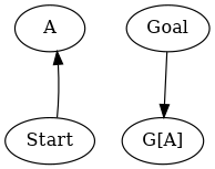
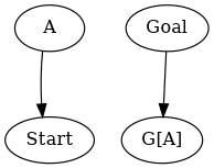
  digraph {
    rankdir=TB
    n1 [label=A]
    Start
    n3 [label="G[A]"]
    Goal
    n1 -> n3 [label=pure style=invis]
-   Start -> n1
+   n1 -> Start
    Goal -> n3
  }
